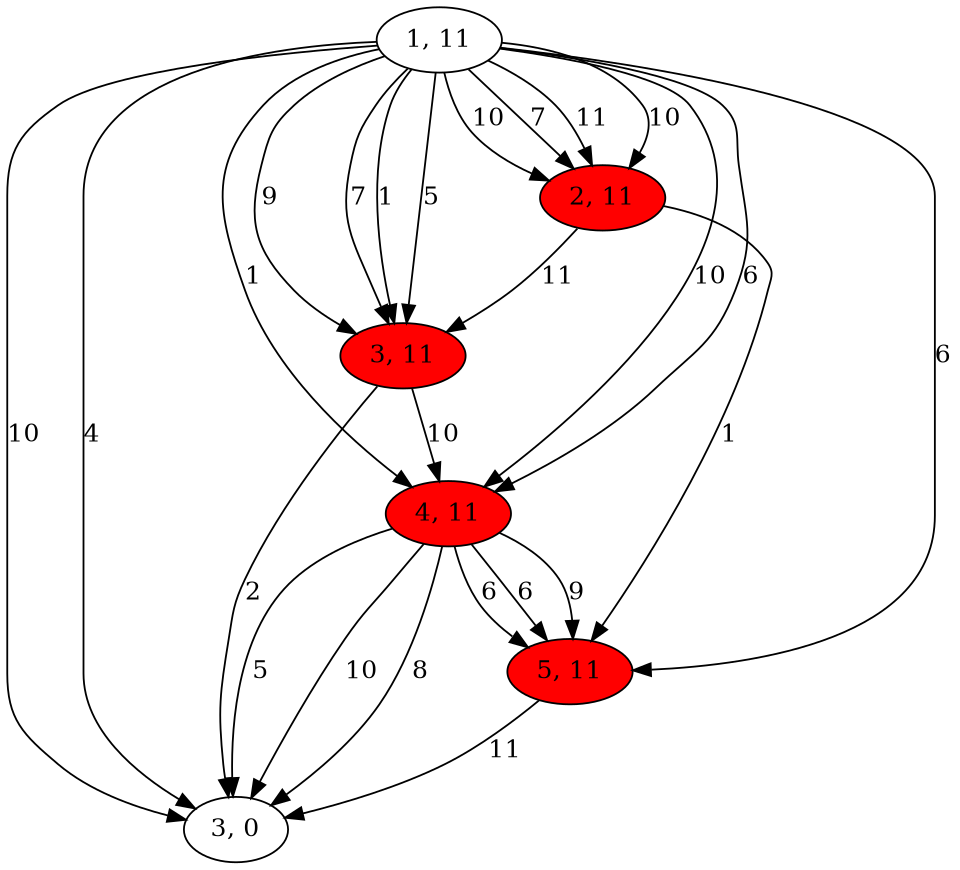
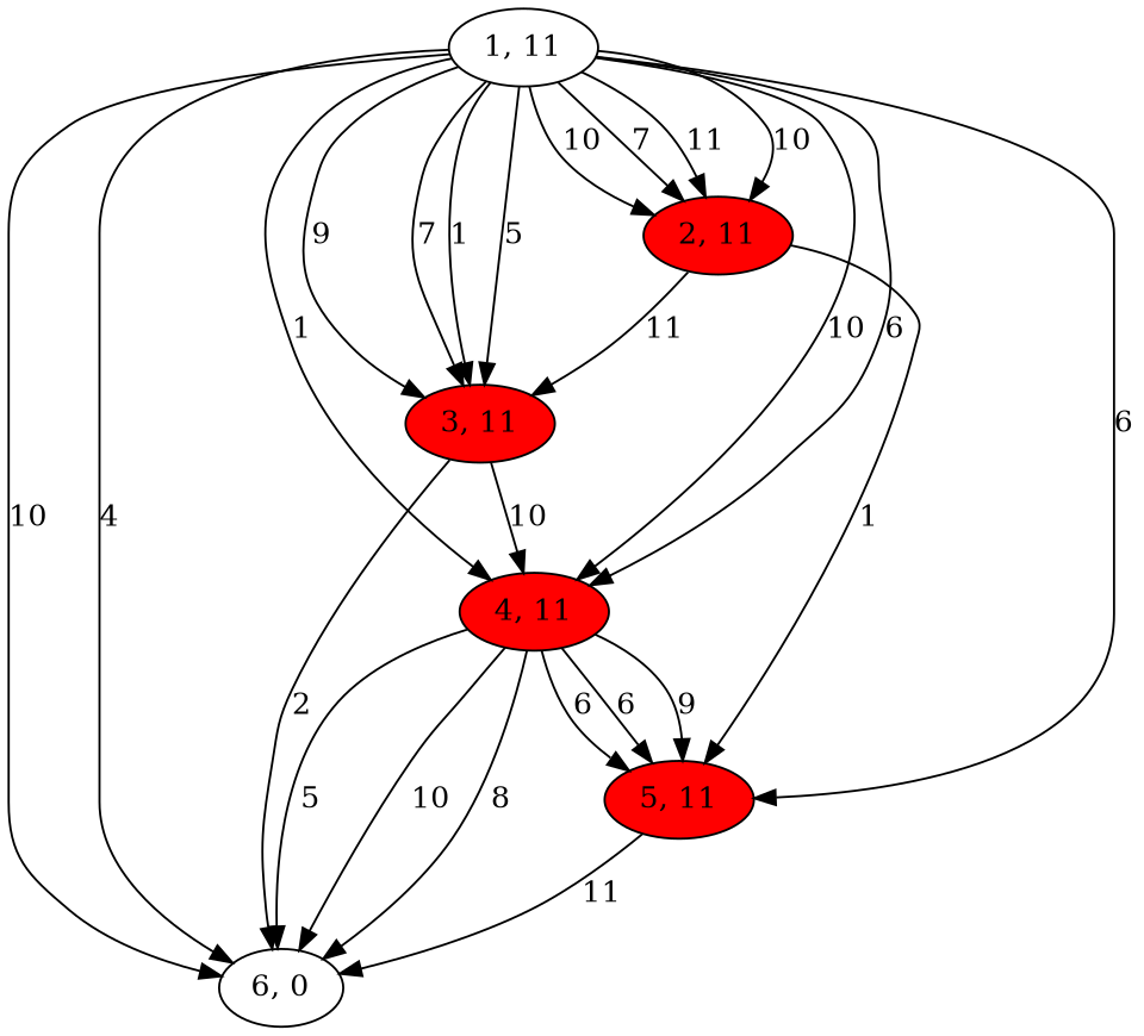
  digraph {
    node [fillcolor=red style=filled]
    n1 [label="1, 11" fillcolor="" style=""]
    n2 [label="2, 11"]
    n3 [label="3, 11"]
    n4 [label="4, 11"]
    n5 [label="5, 11"]
-   n6 [label="3, 0" fillcolor="" style=""]
+   n6 [label="6, 0" fillcolor="" style=""]
    n1 -> n2 [label=10]
    n1 -> n2 [label=10]
    n1 -> n2 [label=7]
    n1 -> n2 [label=11]
    n1 -> n3 [label=1]
    n1 -> n3 [label=5]
    n1 -> n3 [label=9]
    n1 -> n3 [label=7]
    n1 -> n4 [label=1]
    n1 -> n4 [label=10]
    n1 -> n4 [label=6]
    n1 -> n5 [label=6]
    n1 -> n6 [label=10]
    n1 -> n6 [label=4]
    n2 -> n3 [label=11]
    n2 -> n5 [label=1]
    n3 -> n4 [label=10]
    n3 -> n6 [label=2]
    n4 -> n5 [label=9]
    n4 -> n5 [label=6]
    n4 -> n5 [label=6]
    n4 -> n6 [label=5]
    n4 -> n6 [label=10]
    n4 -> n6 [label=8]
    n5 -> n6 [label=11]
  }
